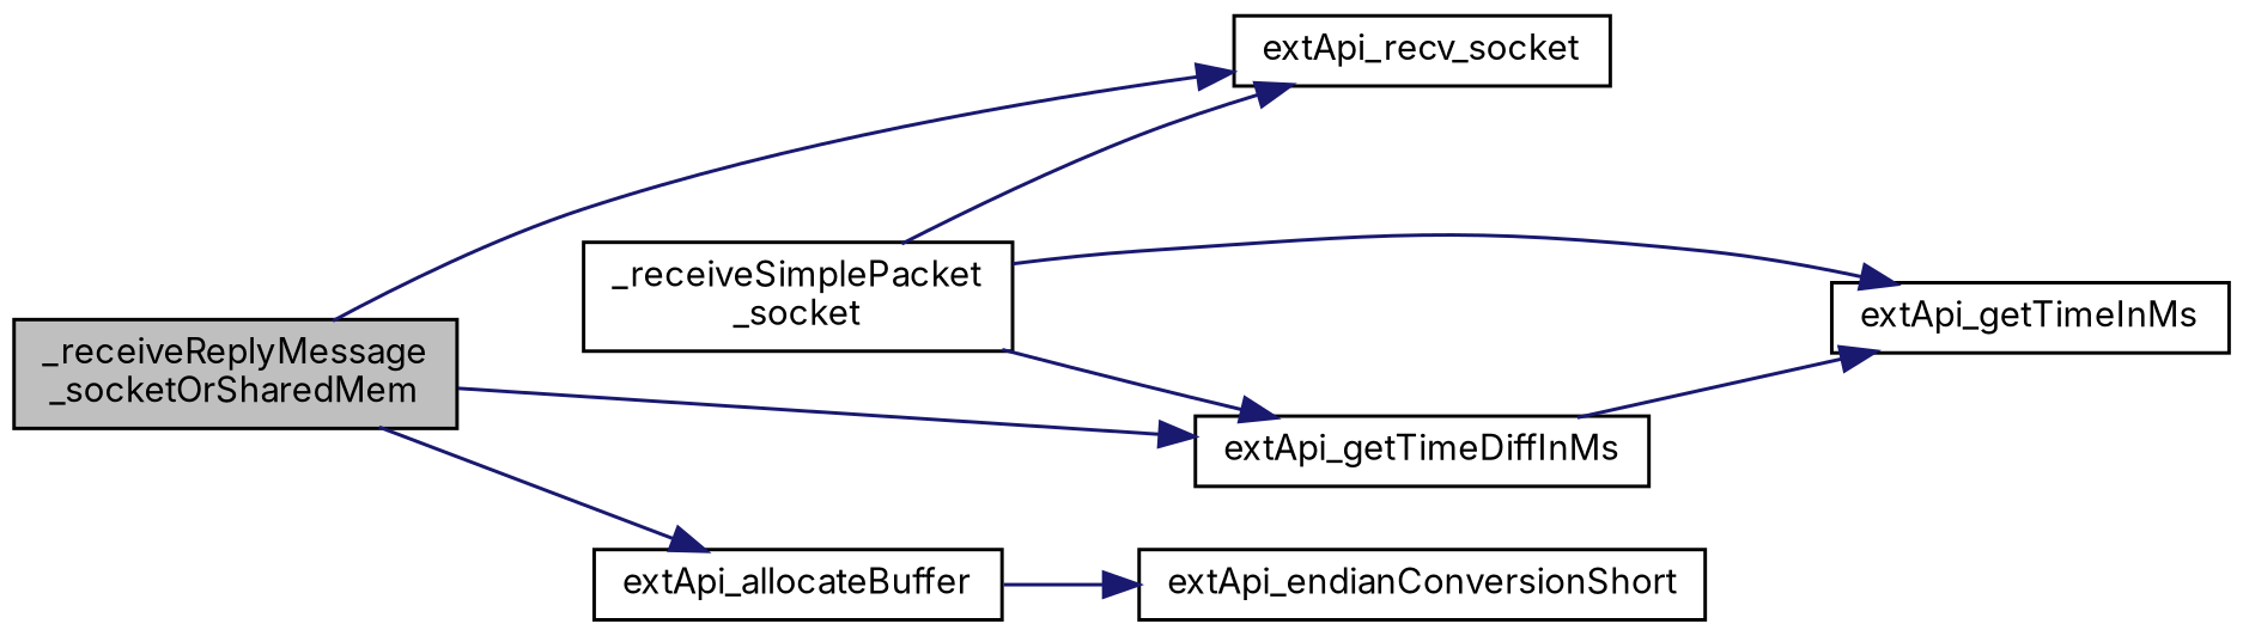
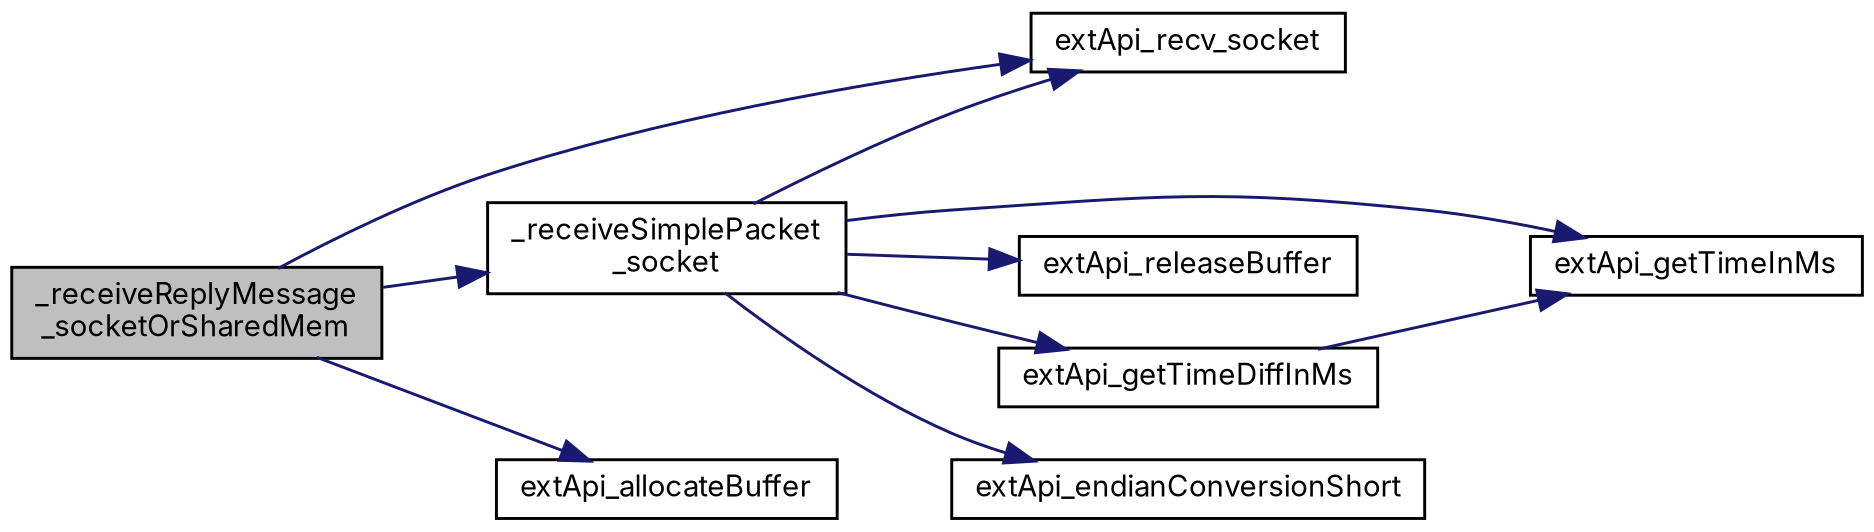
  digraph {
    fontname=Inter
    rankdir=LR
    node [color=black fillcolor=white fontname=Inter fontsize=10 shape=record style=filled]
    edge [color=midnightblue fontname=Inter fontsize=10 labelfontname=Helvetica labelfontsize=10 style=solid]
    n1 [fillcolor=grey75 fontcolor=black height=0.2 label="_receiveReplyMessage\l_socketOrSharedMem" width=0.4]
    n2 [height=0.2 label="_receiveSimplePacket\l_socket" width=0.4]
    n3 [height=0.2 label=extApi_allocateBuffer width=0.4]
    n4 [height=0.2 label=extApi_recv_socket width=0.4]
+   n5 [height=0.2 label=extApi_releaseBuffer width=0.4]
    n6 [height=0.2 label=extApi_getTimeInMs width=0.4]
    n7 [height=0.2 label=extApi_getTimeDiffInMs width=0.4]
    n8 [height=0.2 label=extApi_endianConversionShort width=0.4]
-   n1 -> n7
+   n1 -> n2
    n1 -> n3
    n1 -> n4
    n2 -> n4
+   n2 -> n5
    n2 -> n6
    n2 -> n7
-   n3 -> n8
+   n2 -> n8
    n7 -> n6
  }
